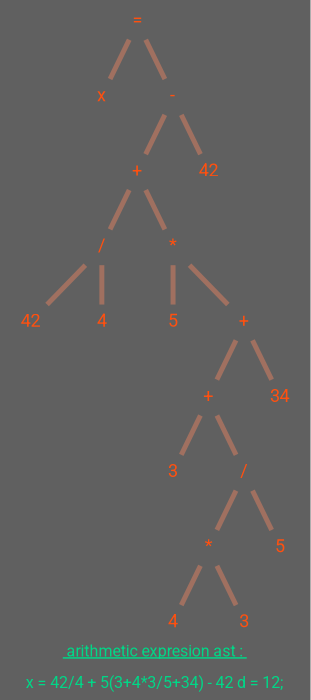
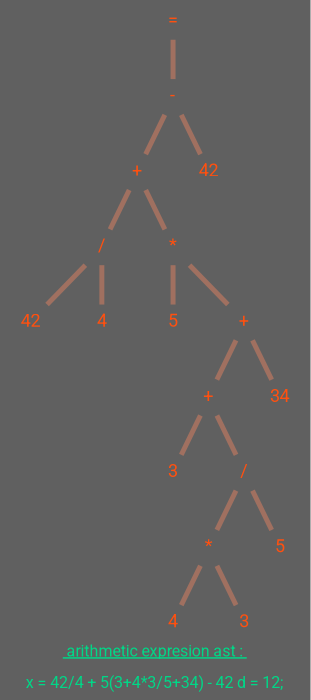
  digraph {
    bgcolor="#606060"
    fontcolor="#00d787"
    fontsize=16
    label=< <u> arithmetic expresion ast : </u> <br/> <br/>x = 42/4 + 5(3+4*3/5+34) - 42 d = 12;>
    ranksep=.55
    fontname=Roboto
    node [fontcolor="#ff500f" fontname=Roboto fontsize=18 shape=none]
    edge [color="#A07060" dir=none penwidth=5 fontname=Roboto]
    n1 [label="="]
-   n2 [label=x]
    n3 [label="-"]
    n4 [label="+"]
    n5 [label=42]
    n6 [label="/"]
    n7 [label="*"]
    n8 [label=42]
    n9 [label=4]
    n10 [label=5]
    n11 [label="+"]
    n12 [label="+"]
    n13 [label=34]
    n14 [label=3]
    n15 [label="/"]
    n16 [label="*"]
    n17 [label=5]
    n18 [label=4]
    n19 [label=3]
-   n1 -> n2
    n1 -> n3
    n3 -> n4
    n3 -> n5
    n4 -> n6
    n4 -> n7
    n6 -> n8
    n6 -> n9
    n7 -> n10
    n7 -> n11
    n11 -> n12
    n11 -> n13
    n12 -> n14
    n12 -> n15
    n15 -> n16
    n15 -> n17
    n16 -> n18
    n16 -> n19
  }
